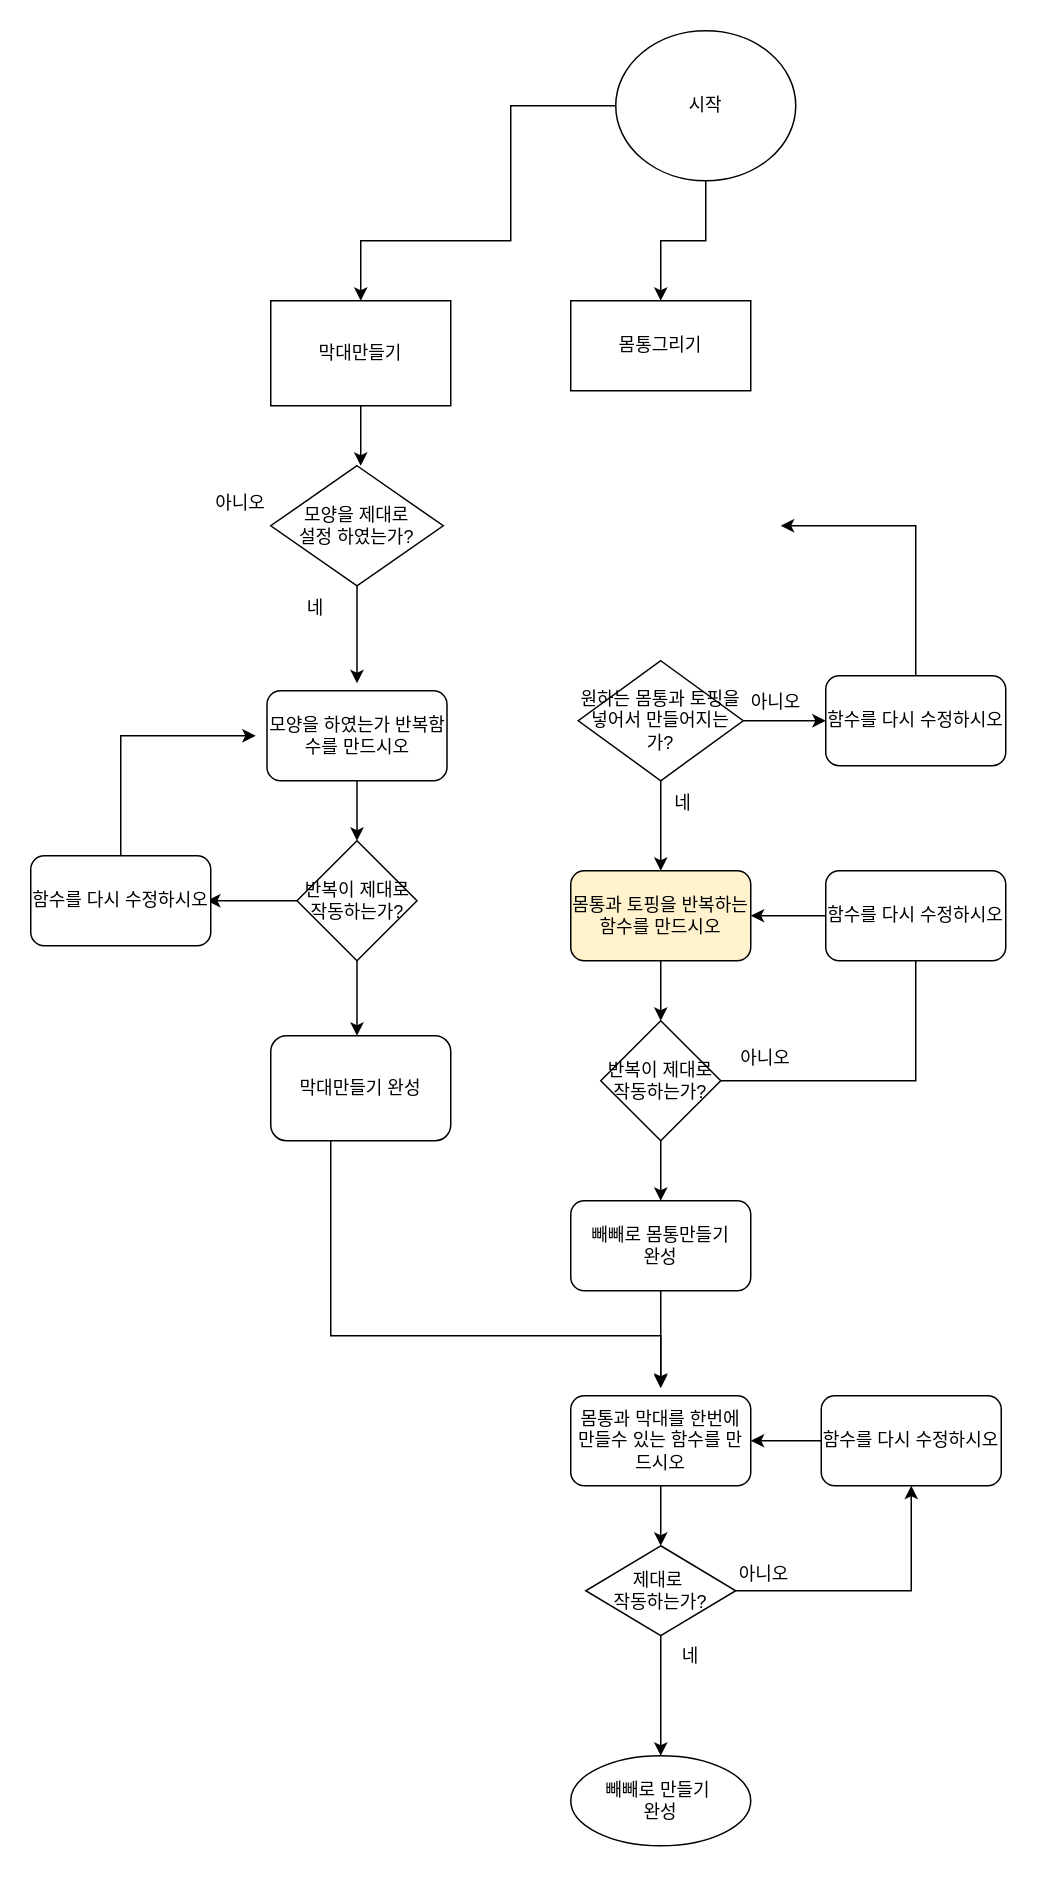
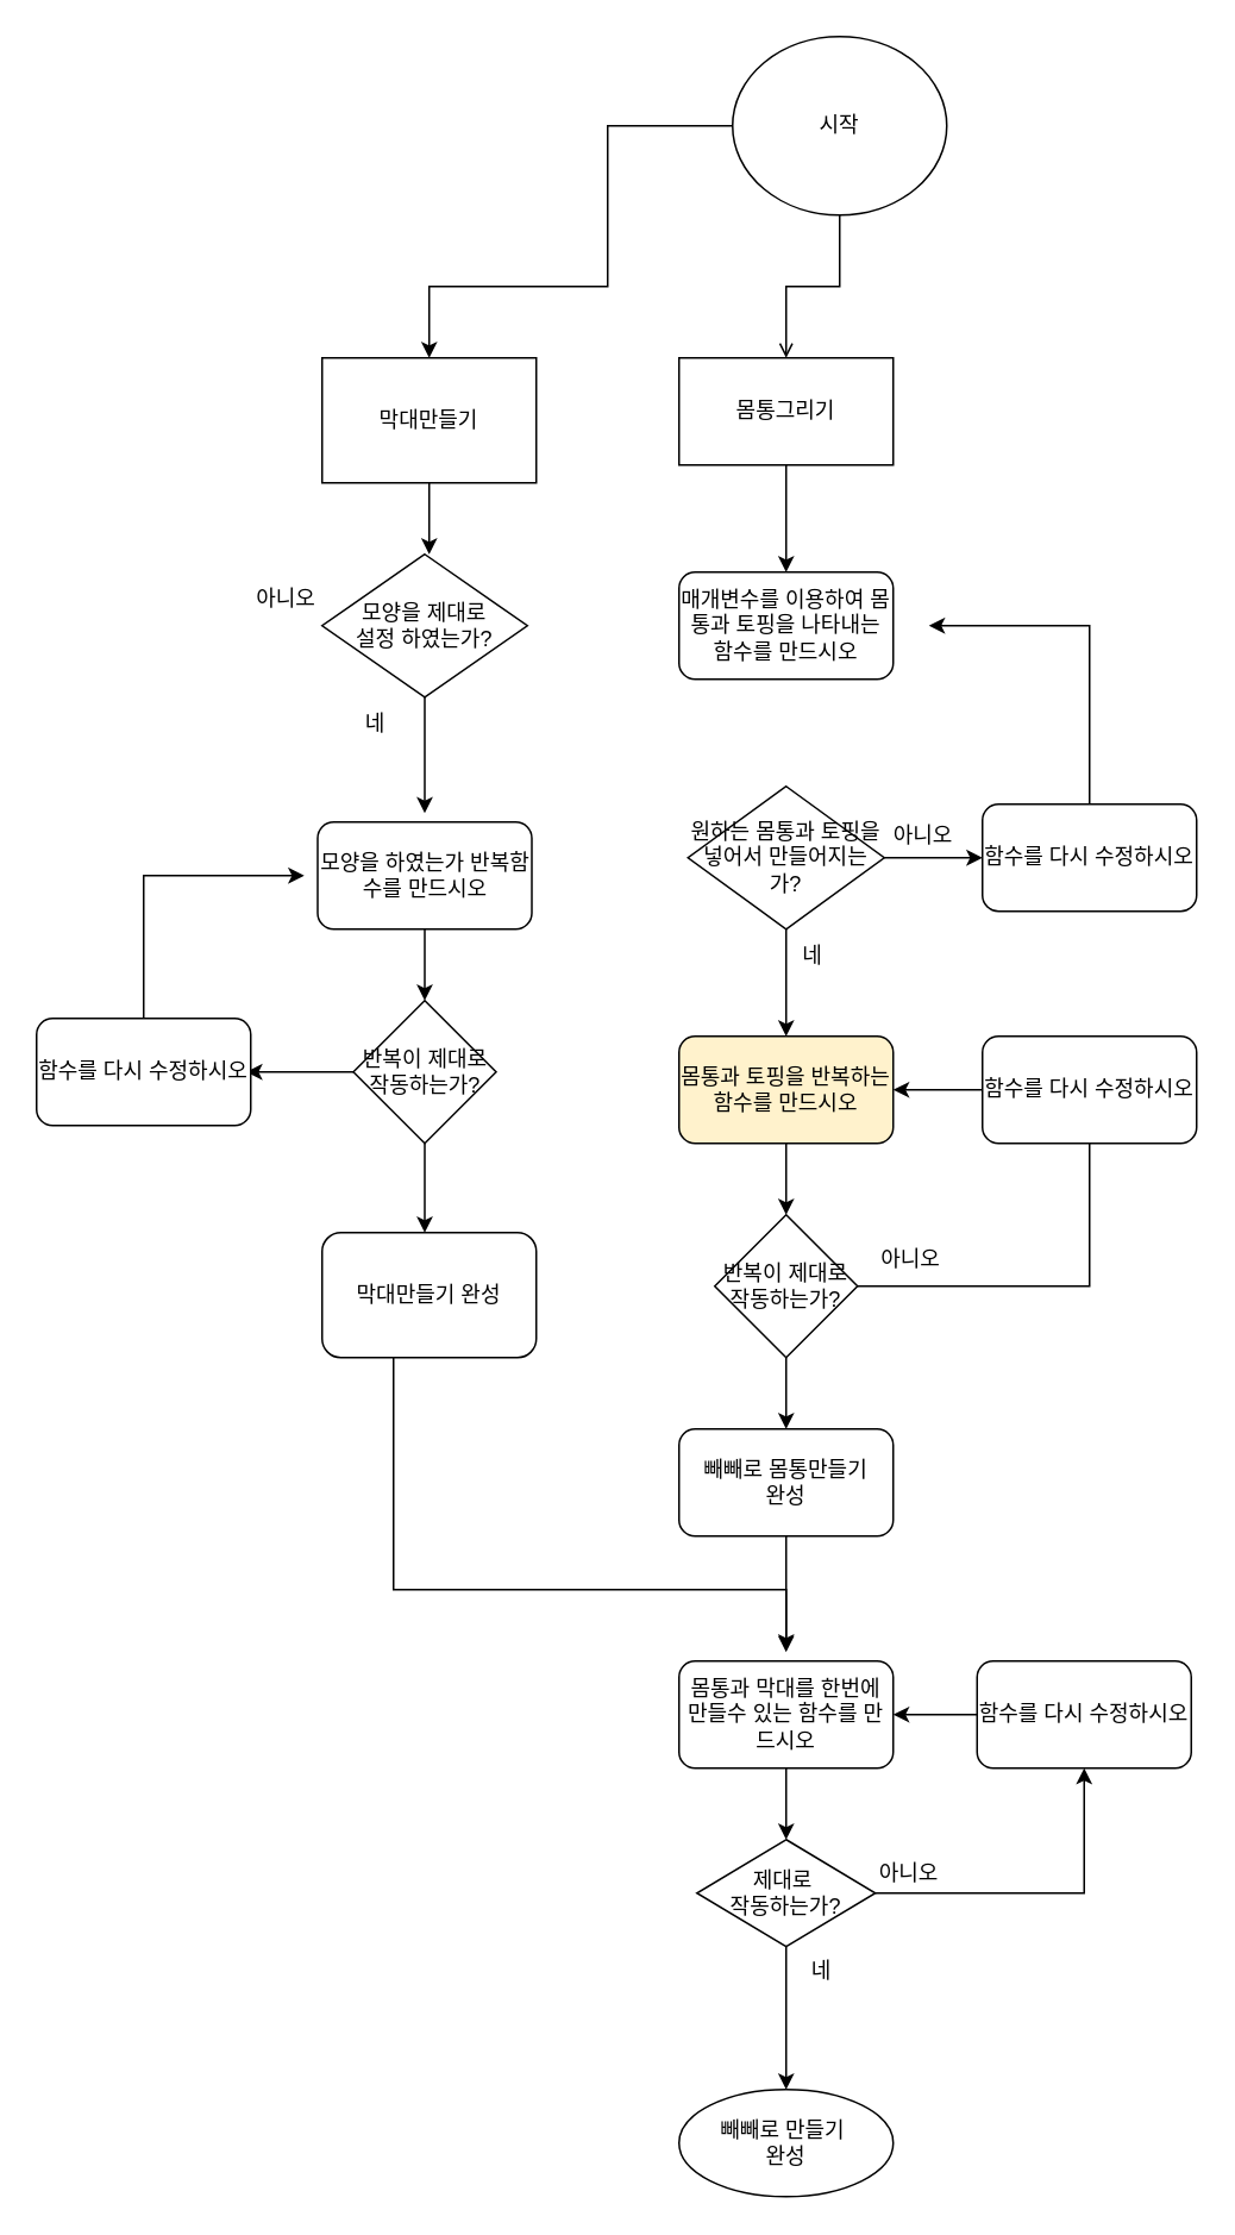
  <mxCell id="0" />
  <mxCell id="1" parent="0" />
  <mxCell id="2" style="edgeStyle=orthogonalEdgeStyle;rounded=0;orthogonalLoop=1;jettySize=auto;html=1;entryX=0.5;entryY=0;entryDx=0;entryDy=0;" edge="1" parent="1" source="4" target="6"><mxGeometry relative="1" as="geometry"><mxPoint x="280" y="200" as="targetPoint" /><Array as="points"><mxPoint x="340" y="160" /><mxPoint x="240" y="160" /></Array></mxGeometry></mxCell>
- <mxCell id="3" style="edgeStyle=orthogonalEdgeStyle;rounded=0;orthogonalLoop=1;jettySize=auto;html=1;" edge="1" parent="1" source="4" target="8"><mxGeometry relative="1" as="geometry"><mxPoint x="400" y="200" as="targetPoint" /></mxGeometry></mxCell>
+ <mxCell id="3" style="edgeStyle=orthogonalEdgeStyle;rounded=0;orthogonalLoop=1;jettySize=auto;html=1;endArrow=open;" edge="1" parent="1" source="4" target="8"><mxGeometry relative="1" as="geometry"><mxPoint x="400" y="200" as="targetPoint" /></mxGeometry></mxCell>
  <mxCell id="4" value="시작" style="ellipse;whiteSpace=wrap;html=1;" vertex="1" parent="1"><mxGeometry x="410" y="20" width="120" height="100" as="geometry" /></mxCell>
  <mxCell id="5" style="edgeStyle=orthogonalEdgeStyle;rounded=0;orthogonalLoop=1;jettySize=auto;html=1;" edge="1" parent="1" source="6"><mxGeometry relative="1" as="geometry"><mxPoint x="240" y="310" as="targetPoint" /></mxGeometry></mxCell>
  <mxCell id="6" value="막대만들기" style="whiteSpace=wrap;html=1;" vertex="1" parent="1"><mxGeometry x="180" y="200" width="120" height="70" as="geometry" /></mxCell>
+ <mxCell id="7" value="" style="edgeStyle=orthogonalEdgeStyle;rounded=0;orthogonalLoop=1;jettySize=auto;html=1;" edge="1" parent="1" source="8" target="22"><mxGeometry relative="1" as="geometry" /></mxCell>
  <mxCell id="8" value="몸통그리기" style="whiteSpace=wrap;html=1;" vertex="1" parent="1"><mxGeometry x="380" y="200" width="120" height="60" as="geometry" /></mxCell>
  <mxCell id="9" value="" style="edgeStyle=orthogonalEdgeStyle;rounded=0;orthogonalLoop=1;jettySize=auto;html=1;" edge="1" parent="1" source="10"><mxGeometry relative="1" as="geometry"><mxPoint x="237.5" y="455" as="targetPoint" /></mxGeometry></mxCell>
  <mxCell id="10" value="모양을 제대로&lt;br&gt;설정 하였는가?" style="rhombus;whiteSpace=wrap;html=1;" vertex="1" parent="1"><mxGeometry x="180" y="310" width="115" height="80" as="geometry" /></mxCell>
  <mxCell id="11" value="아니오" style="text;html=1;strokeColor=none;fillColor=none;align=center;verticalAlign=middle;whiteSpace=wrap;rounded=0;" vertex="1" parent="1"><mxGeometry x="130" y="320" width="60" height="30" as="geometry" /></mxCell>
  <mxCell id="12" value="네" style="text;html=1;strokeColor=none;fillColor=none;align=center;verticalAlign=middle;whiteSpace=wrap;rounded=0;" vertex="1" parent="1"><mxGeometry x="180" y="390" width="60" height="30" as="geometry" /></mxCell>
  <mxCell id="13" value="" style="edgeStyle=orthogonalEdgeStyle;rounded=0;orthogonalLoop=1;jettySize=auto;html=1;" edge="1" parent="1" source="14" target="17"><mxGeometry relative="1" as="geometry" /></mxCell>
  <mxCell id="14" value="모양을 하였는가 반복함수를 만드시오" style="rounded=1;whiteSpace=wrap;html=1;" vertex="1" parent="1"><mxGeometry x="177.5" y="460" width="120" height="60" as="geometry" /></mxCell>
  <mxCell id="15" value="" style="edgeStyle=orthogonalEdgeStyle;rounded=0;orthogonalLoop=1;jettySize=auto;html=1;" edge="1" parent="1" source="17"><mxGeometry relative="1" as="geometry"><mxPoint x="137.5" y="600" as="targetPoint" /></mxGeometry></mxCell>
  <mxCell id="16" value="" style="edgeStyle=orthogonalEdgeStyle;rounded=0;orthogonalLoop=1;jettySize=auto;html=1;" edge="1" parent="1" source="17" target="19"><mxGeometry relative="1" as="geometry"><Array as="points"><mxPoint x="238" y="680" /><mxPoint x="238" y="680" /></Array></mxGeometry></mxCell>
  <mxCell id="17" value="반복이 제대로&lt;br&gt;작동하는가?" style="rhombus;whiteSpace=wrap;html=1;" vertex="1" parent="1"><mxGeometry x="197.5" y="560" width="80" height="80" as="geometry" /></mxCell>
  <mxCell id="18" style="edgeStyle=orthogonalEdgeStyle;rounded=0;orthogonalLoop=1;jettySize=auto;html=1;" edge="1" parent="1"><mxGeometry relative="1" as="geometry"><mxPoint x="440" y="924" as="targetPoint" /><mxPoint x="220" y="714" as="sourcePoint" /><Array as="points"><mxPoint x="220" y="890" /><mxPoint x="440" y="890" /></Array></mxGeometry></mxCell>
  <mxCell id="19" value="막대만들기 완성" style="rounded=1;whiteSpace=wrap;html=1;" vertex="1" parent="1"><mxGeometry x="180" y="690" width="120" height="70" as="geometry" /></mxCell>
  <mxCell id="20" style="edgeStyle=orthogonalEdgeStyle;rounded=0;orthogonalLoop=1;jettySize=auto;html=1;" edge="1" parent="1" source="21"><mxGeometry relative="1" as="geometry"><mxPoint x="170" y="490" as="targetPoint" /><Array as="points"><mxPoint x="80" y="490" /></Array></mxGeometry></mxCell>
  <mxCell id="21" value="함수를 다시 수정하시오" style="rounded=1;whiteSpace=wrap;html=1;" vertex="1" parent="1"><mxGeometry x="20" y="570" width="120" height="60" as="geometry" /></mxCell>
+ <mxCell id="22" value="매개변수를 이용하여 몸통과 토핑을 나타내는 함수를 만드시오" style="rounded=1;whiteSpace=wrap;html=1;" vertex="1" parent="1"><mxGeometry x="380" y="320" width="120" height="60" as="geometry" /></mxCell>
  <mxCell id="23" value="" style="edgeStyle=orthogonalEdgeStyle;rounded=0;orthogonalLoop=1;jettySize=auto;html=1;" edge="1" parent="1" source="25" target="27"><mxGeometry relative="1" as="geometry" /></mxCell>
  <mxCell id="24" value="" style="edgeStyle=orthogonalEdgeStyle;rounded=0;orthogonalLoop=1;jettySize=auto;html=1;" edge="1" parent="1" source="25" target="30"><mxGeometry relative="1" as="geometry" /></mxCell>
  <mxCell id="25" value="원하는 몸통과 토핑을 넣어서 만들어지는가?" style="rhombus;whiteSpace=wrap;html=1;" vertex="1" parent="1"><mxGeometry x="385" y="440" width="110" height="80" as="geometry" /></mxCell>
  <mxCell id="26" style="edgeStyle=orthogonalEdgeStyle;rounded=0;orthogonalLoop=1;jettySize=auto;html=1;exitX=0.5;exitY=0;exitDx=0;exitDy=0;" edge="1" parent="1" source="27"><mxGeometry relative="1" as="geometry"><mxPoint x="520" y="350" as="targetPoint" /><Array as="points"><mxPoint x="610" y="350" /></Array></mxGeometry></mxCell>
  <mxCell id="27" value="함수를 다시 수정하시오" style="rounded=1;whiteSpace=wrap;html=1;" vertex="1" parent="1"><mxGeometry x="550" y="450" width="120" height="60" as="geometry" /></mxCell>
  <mxCell id="28" value="아니오" style="text;html=1;strokeColor=none;fillColor=none;align=center;verticalAlign=middle;whiteSpace=wrap;rounded=0;" vertex="1" parent="1"><mxGeometry x="487" y="453" width="60" height="30" as="geometry" /></mxCell>
  <mxCell id="29" value="" style="edgeStyle=orthogonalEdgeStyle;rounded=0;orthogonalLoop=1;jettySize=auto;html=1;" edge="1" parent="1" source="30" target="33"><mxGeometry relative="1" as="geometry" /></mxCell>
  <mxCell id="30" value="몸통과 토핑을 반복하는 함수를 만드시오" style="rounded=1;whiteSpace=wrap;html=1;fillColor=#fff2cc;" vertex="1" parent="1"><mxGeometry x="380" y="580" width="120" height="60" as="geometry" /></mxCell>
  <mxCell id="31" style="edgeStyle=orthogonalEdgeStyle;rounded=0;orthogonalLoop=1;jettySize=auto;html=1;" edge="1" parent="1" source="33"><mxGeometry relative="1" as="geometry"><mxPoint x="610" y="630" as="targetPoint" /><Array as="points"><mxPoint x="610" y="720" /></Array></mxGeometry></mxCell>
  <mxCell id="32" value="" style="edgeStyle=orthogonalEdgeStyle;rounded=0;orthogonalLoop=1;jettySize=auto;html=1;" edge="1" parent="1" source="33" target="37"><mxGeometry relative="1" as="geometry" /></mxCell>
  <mxCell id="33" value="반복이 제대로&lt;br&gt;작동하는가?" style="rhombus;whiteSpace=wrap;html=1;" vertex="1" parent="1"><mxGeometry x="400" y="680" width="80" height="80" as="geometry" /></mxCell>
  <mxCell id="34" value="네" style="text;html=1;strokeColor=none;fillColor=none;align=center;verticalAlign=middle;whiteSpace=wrap;rounded=0;" vertex="1" parent="1"><mxGeometry x="425" y="519.5" width="60" height="30" as="geometry" /></mxCell>
  <mxCell id="35" value="아니오" style="text;html=1;strokeColor=none;fillColor=none;align=center;verticalAlign=middle;whiteSpace=wrap;rounded=0;" vertex="1" parent="1"><mxGeometry x="480" y="690" width="60" height="30" as="geometry" /></mxCell>
  <mxCell id="36" style="edgeStyle=orthogonalEdgeStyle;rounded=0;orthogonalLoop=1;jettySize=auto;html=1;" edge="1" parent="1"><mxGeometry relative="1" as="geometry"><mxPoint x="440" y="925" as="targetPoint" /><mxPoint x="440" y="815" as="sourcePoint" /></mxGeometry></mxCell>
  <mxCell id="37" value="빼빼로 몸통만들기&lt;br&gt;완성" style="rounded=1;whiteSpace=wrap;html=1;" vertex="1" parent="1"><mxGeometry x="380" y="800" width="120" height="60" as="geometry" /></mxCell>
  <mxCell id="38" value="" style="edgeStyle=orthogonalEdgeStyle;rounded=0;orthogonalLoop=1;jettySize=auto;html=1;" edge="1" parent="1" source="39" target="44"><mxGeometry relative="1" as="geometry" /></mxCell>
  <mxCell id="39" value="몸통과 막대를 한번에 만들수 있는 함수를 만드시오" style="rounded=1;whiteSpace=wrap;html=1;" vertex="1" parent="1"><mxGeometry x="380" y="930" width="120" height="60" as="geometry" /></mxCell>
  <mxCell id="40" style="edgeStyle=orthogonalEdgeStyle;rounded=0;orthogonalLoop=1;jettySize=auto;html=1;entryX=1;entryY=0.5;entryDx=0;entryDy=0;" edge="1" parent="1" source="41" target="30"><mxGeometry relative="1" as="geometry" /></mxCell>
  <mxCell id="41" value="함수를 다시 수정하시오" style="rounded=1;whiteSpace=wrap;html=1;" vertex="1" parent="1"><mxGeometry x="550" y="580" width="120" height="60" as="geometry" /></mxCell>
  <mxCell id="42" value="" style="edgeStyle=orthogonalEdgeStyle;rounded=0;orthogonalLoop=1;jettySize=auto;html=1;" edge="1" parent="1" source="44" target="45"><mxGeometry relative="1" as="geometry" /></mxCell>
  <mxCell id="43" style="edgeStyle=orthogonalEdgeStyle;rounded=0;orthogonalLoop=1;jettySize=auto;html=1;entryX=0.5;entryY=1;entryDx=0;entryDy=0;" edge="1" parent="1" source="44" target="48"><mxGeometry relative="1" as="geometry"><mxPoint x="610" y="1060" as="targetPoint" /></mxGeometry></mxCell>
  <mxCell id="44" value="제대로&amp;nbsp;&lt;br&gt;작동하는가?" style="rhombus;whiteSpace=wrap;html=1;" vertex="1" parent="1"><mxGeometry x="390" y="1030" width="100" height="60" as="geometry" /></mxCell>
  <mxCell id="45" value="빼빼로 만들기&amp;nbsp;&lt;br&gt;완성" style="ellipse;whiteSpace=wrap;html=1;" vertex="1" parent="1"><mxGeometry x="380" y="1170" width="120" height="60" as="geometry" /></mxCell>
  <mxCell id="46" value="네" style="text;html=1;strokeColor=none;fillColor=none;align=center;verticalAlign=middle;whiteSpace=wrap;rounded=0;" vertex="1" parent="1"><mxGeometry x="430" y="1089" width="60" height="30" as="geometry" /></mxCell>
  <mxCell id="47" value="" style="edgeStyle=orthogonalEdgeStyle;rounded=0;orthogonalLoop=1;jettySize=auto;html=1;" edge="1" parent="1" source="48" target="39"><mxGeometry relative="1" as="geometry" /></mxCell>
  <mxCell id="48" value="함수를 다시 수정하시오" style="rounded=1;whiteSpace=wrap;html=1;" vertex="1" parent="1"><mxGeometry x="547" y="930" width="120" height="60" as="geometry" /></mxCell>
  <mxCell id="49" value="아니오" style="text;html=1;strokeColor=none;fillColor=none;align=center;verticalAlign=middle;whiteSpace=wrap;rounded=0;" vertex="1" parent="1"><mxGeometry x="479" y="1034" width="60" height="30" as="geometry" /></mxCell>
